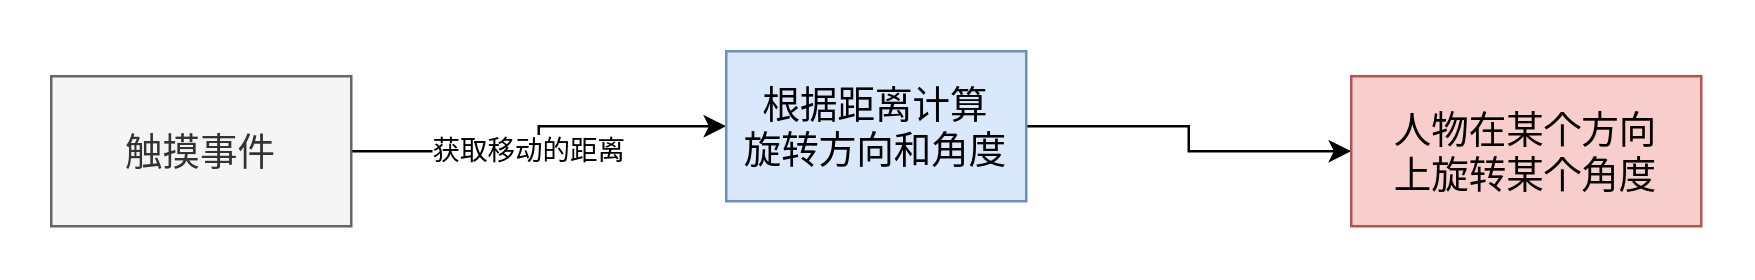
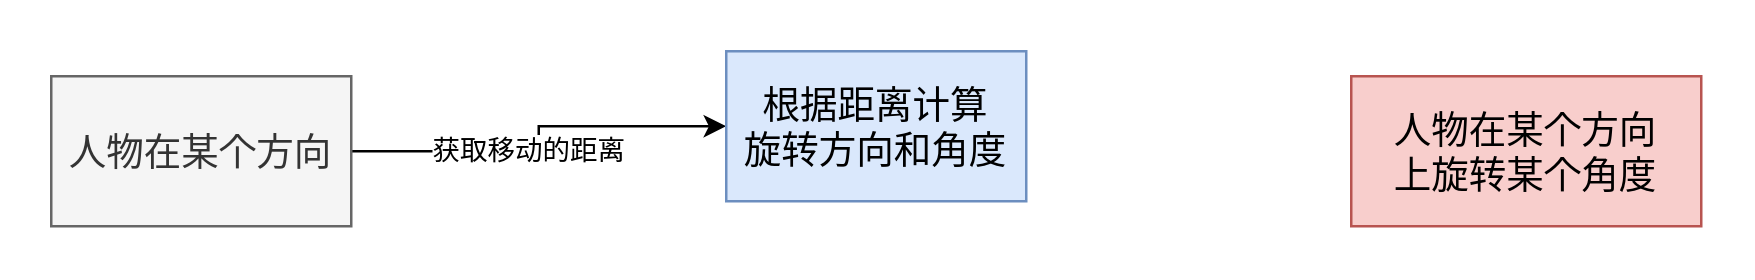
  <mxCell id="0" />
  <mxCell id="1" parent="0" />
  <mxCell id="2" style="edgeStyle=orthogonalEdgeStyle;rounded=0;orthogonalLoop=1;jettySize=auto;html=1;" edge="1" parent="1" source="4" target="6"><mxGeometry relative="1" as="geometry" /></mxCell>
  <mxCell id="3" value="获取移动的距离" style="edgeLabel;html=1;align=center;verticalAlign=middle;resizable=0;points=[];" vertex="1" connectable="0" parent="2"><mxGeometry x="-0.209" y="-2" relative="1" as="geometry"><mxPoint x="7" y="-3" as="offset" /></mxGeometry></mxCell>
- <mxCell id="4" value="&lt;font style=&quot;font-size: 15px;&quot;&gt;触摸事件&lt;/font&gt;" style="rounded=0;whiteSpace=wrap;html=1;fillColor=#f5f5f5;fontColor=#333333;strokeColor=#666666;" vertex="1" parent="1"><mxGeometry x="20" y="30" width="120" height="60" as="geometry" /></mxCell>
- <mxCell id="5" style="edgeStyle=orthogonalEdgeStyle;rounded=0;orthogonalLoop=1;jettySize=auto;html=1;entryX=0;entryY=0.5;entryDx=0;entryDy=0;" edge="1" parent="1" source="6" target="7"><mxGeometry relative="1" as="geometry" /></mxCell>
+ <mxCell id="4" value="&lt;font style=&quot;font-size: 15px;&quot;&gt;人物在某个方向&lt;/font&gt;" style="rounded=0;whiteSpace=wrap;html=1;fillColor=#f5f5f5;fontColor=#333333;strokeColor=#666666;" vertex="1" parent="1"><mxGeometry x="20" y="30" width="120" height="60" as="geometry" /></mxCell>
  <mxCell id="6" value="&lt;font style=&quot;font-size: 15px;&quot;&gt;根据距离计算&lt;br&gt;旋转方向和角度&lt;/font&gt;" style="rounded=0;whiteSpace=wrap;html=1;fillColor=#dae8fc;strokeColor=#6c8ebf;" vertex="1" parent="1"><mxGeometry x="290" y="20" width="120" height="60" as="geometry" /></mxCell>
  <mxCell id="7" value="&lt;font style=&quot;font-size: 15px;&quot;&gt;人物在某个方向&lt;br&gt;上旋转某个角度&lt;/font&gt;" style="rounded=0;whiteSpace=wrap;html=1;fillColor=#f8cecc;strokeColor=#b85450;" vertex="1" parent="1"><mxGeometry x="540" y="30" width="140" height="60" as="geometry" /></mxCell>
